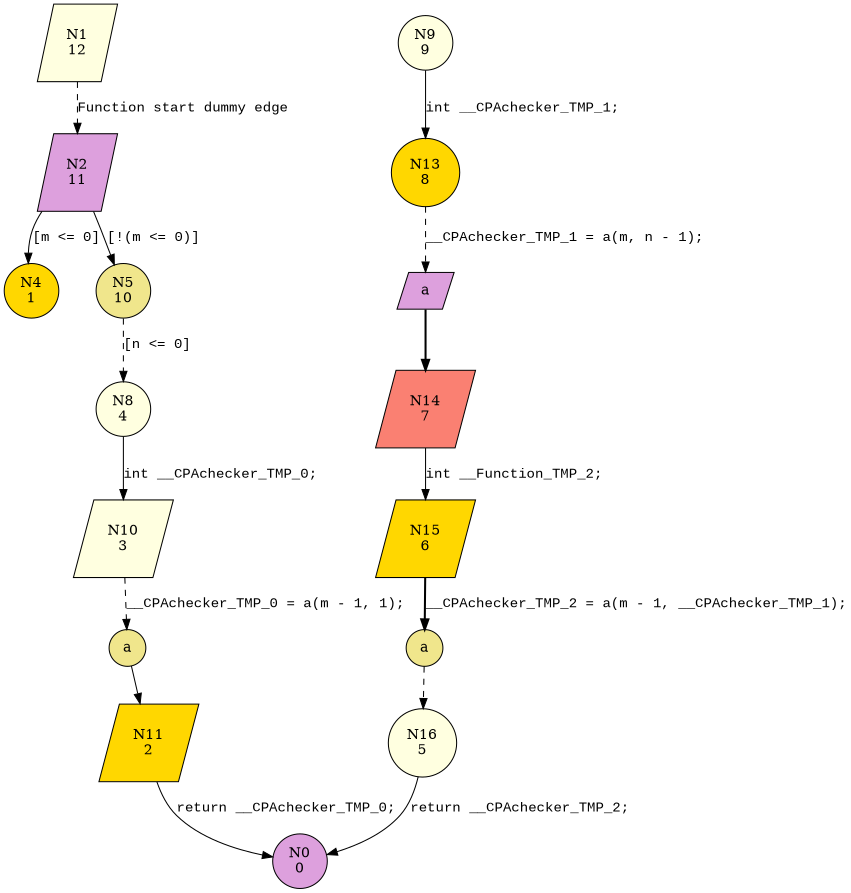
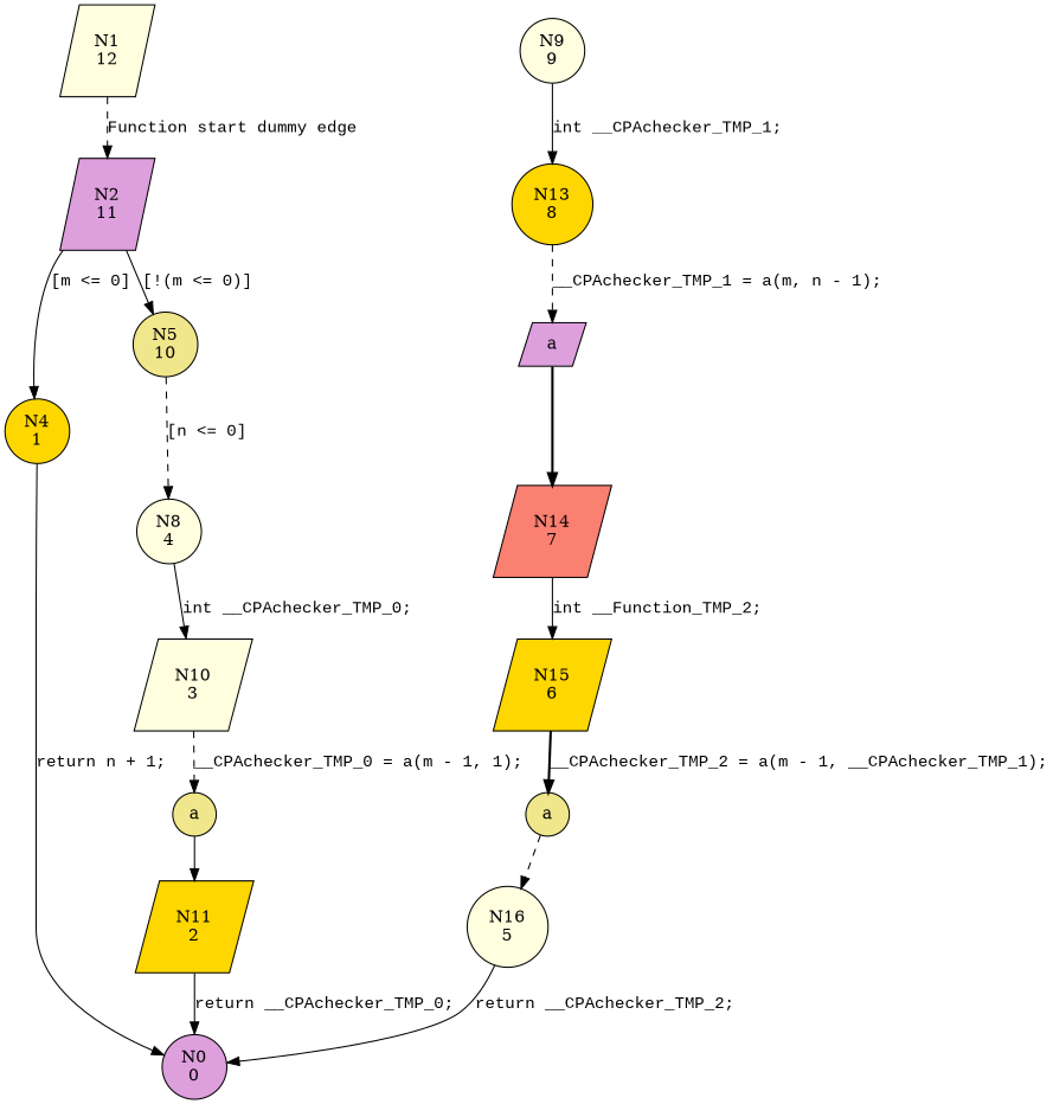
  digraph {
    node [fillcolor=lightyellow shape=circle style=filled]
    edge [fontname="Courier New" style=solid]
    n1 [label="N1\n12" shape=parallelogram]
    n2 [fillcolor=plum label="N2\n11" shape=parallelogram]
    n3 [fillcolor=gold label="N4\n1"]
    n4 [fillcolor=khaki label="N5\n10"]
    n5 [fillcolor=plum label="N0\n0"]
    n6 [label="N8\n4"]
    n7 [label="N10\n3" shape=parallelogram]
    n8 [label="N9\n9"]
    n9 [fillcolor=gold label="N13\n8"]
    n10 [fillcolor=khaki label=a]
    n11 [fillcolor=plum label=a shape=parallelogram]
    n12 [fillcolor=salmon label="N14\n7" shape=parallelogram]
    n13 [fillcolor=gold label="N15\n6" shape=parallelogram]
    n14 [fillcolor=khaki label=a]
    n15 [label="N16\n5"]
    n16 [fillcolor=gold label="N11\n2" shape=parallelogram]
    n1 -> n2 [label="Function start dummy edge" style=dashed]
    n2 -> n3 [label="[m <= 0]"]
    n2 -> n4 [label="[!(m <= 0)]"]
+   n3 -> n5 [label="return n + 1;"]
    n4 -> n6 [label="[n <= 0]" style=dashed]
    n6 -> n7 [label="int __CPAchecker_TMP_0;"]
    n7 -> n10 [label="__CPAchecker_TMP_0 = a(m - 1, 1);" style=dashed]
    n8 -> n9 [label="int __CPAchecker_TMP_1;"]
    n9 -> n11 [label="__CPAchecker_TMP_1 = a(m, n - 1);" style=dashed]
    n10 -> n16
    n11 -> n12 [style=bold]
    n12 -> n13 [label="int __Function_TMP_2;"]
    n13 -> n14 [label="__CPAchecker_TMP_2 = a(m - 1, __CPAchecker_TMP_1);" style=bold]
    n14 -> n15 [style=dashed]
    n15 -> n5 [label="return __CPAchecker_TMP_2;"]
    n16 -> n5 [label="return __CPAchecker_TMP_0;"]
  }
